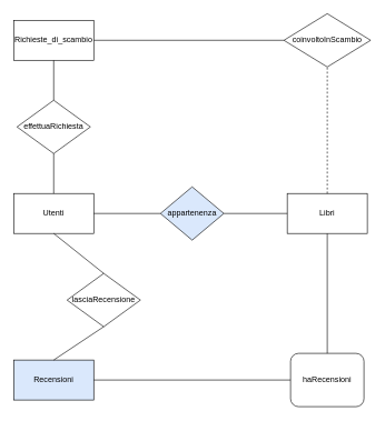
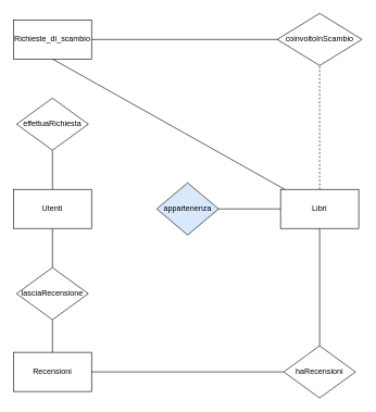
  <mxCell id="0" />
  <mxCell id="1" parent="0" />
  <mxCell id="2" value="Richieste_di_scambio" style="rounded=0;whiteSpace=wrap;html=1;" parent="1" vertex="1"><mxGeometry x="20" y="30" width="120" height="60" as="geometry" /></mxCell>
  <mxCell id="3" value="Utenti" style="rounded=0;whiteSpace=wrap;html=1;" vertex="1" parent="1"><mxGeometry x="20" y="290" width="120" height="60" as="geometry" /></mxCell>
  <mxCell id="4" value="Libri" style="rounded=0;whiteSpace=wrap;html=1;" vertex="1" parent="1"><mxGeometry x="430" y="290" width="120" height="60" as="geometry" /></mxCell>
- <mxCell id="5" value="Recensioni" style="rounded=0;whiteSpace=wrap;html=1;fillColor=#dae8fc;" vertex="1" parent="1"><mxGeometry x="20" y="540" width="120" height="60" as="geometry" /></mxCell>
+ <mxCell id="5" value="Recensioni" style="rounded=0;whiteSpace=wrap;html=1;" vertex="1" parent="1"><mxGeometry x="20" y="540" width="120" height="60" as="geometry" /></mxCell>
  <mxCell id="6" value="appartenenza" style="rhombus;whiteSpace=wrap;html=1;fillColor=#dae8fc;" vertex="1" parent="1"><mxGeometry x="240" y="280" width="95" height="80" as="geometry" /></mxCell>
- <mxCell id="7" value="haRecensioni" style="whiteSpace=wrap;html=1;rounded=1;" vertex="1" parent="1"><mxGeometry x="435" y="530" width="110" height="80" as="geometry" /></mxCell>
- <mxCell id="8" value="lasciaRecensione" style="rhombus;whiteSpace=wrap;html=1;" vertex="1" parent="1"><mxGeometry x="100" y="410" width="110" height="80" as="geometry" /></mxCell>
+ <mxCell id="7" value="haRecensioni" style="rhombus;whiteSpace=wrap;html=1;" vertex="1" parent="1"><mxGeometry x="435" y="530" width="110" height="80" as="geometry" /></mxCell>
+ <mxCell id="8" value="lasciaRecensione" style="rhombus;whiteSpace=wrap;html=1;" vertex="1" parent="1"><mxGeometry x="25" y="410" width="110" height="80" as="geometry" /></mxCell>
  <mxCell id="9" value="effettuaRichiesta" style="rhombus;whiteSpace=wrap;html=1;" vertex="1" parent="1"><mxGeometry x="25" y="150" width="110" height="80" as="geometry" /></mxCell>
  <mxCell id="10" value="coinvoltoInScambio" style="rhombus;whiteSpace=wrap;html=1;" vertex="1" parent="1"><mxGeometry x="425" y="20" width="130" height="80" as="geometry" /></mxCell>
  <mxCell id="11" value="" style="endArrow=none;html=1;rounded=0;exitX=1;exitY=0.5;exitDx=0;exitDy=0;entryX=0;entryY=0.5;entryDx=0;entryDy=0;" edge="1" parent="1" source="2" target="10"><mxGeometry width="50" height="50" relative="1" as="geometry"><mxPoint x="310" y="240" as="sourcePoint" /><mxPoint x="360" y="190" as="targetPoint" /></mxGeometry></mxCell>
  <mxCell id="12" value="" style="endArrow=none;html=1;rounded=0;entryX=0.5;entryY=1;entryDx=0;entryDy=0;exitX=0.5;exitY=0;exitDx=0;exitDy=0;dashed=1;" edge="1" parent="1" source="4" target="10"><mxGeometry width="50" height="50" relative="1" as="geometry"><mxPoint x="310" y="240" as="sourcePoint" /><mxPoint x="360" y="190" as="targetPoint" /></mxGeometry></mxCell>
  <mxCell id="13" value="" style="endArrow=none;html=1;rounded=0;exitX=1;exitY=0.5;exitDx=0;exitDy=0;entryX=0;entryY=0.5;entryDx=0;entryDy=0;" edge="1" parent="1" source="6" target="4"><mxGeometry width="50" height="50" relative="1" as="geometry"><mxPoint x="310" y="240" as="sourcePoint" /><mxPoint x="360" y="190" as="targetPoint" /></mxGeometry></mxCell>
- <mxCell id="14" value="" style="endArrow=none;html=1;rounded=0;exitX=1;exitY=0.5;exitDx=0;exitDy=0;entryX=0;entryY=0.5;entryDx=0;entryDy=0;" edge="1" parent="1" source="3" target="6"><mxGeometry width="50" height="50" relative="1" as="geometry"><mxPoint x="310" y="240" as="sourcePoint" /><mxPoint x="360" y="190" as="targetPoint" /></mxGeometry></mxCell>
  <mxCell id="15" value="" style="endArrow=none;html=1;rounded=0;exitX=0.5;exitY=1;exitDx=0;exitDy=0;entryX=0.5;entryY=0;entryDx=0;entryDy=0;" edge="1" parent="1" source="3" target="8"><mxGeometry width="50" height="50" relative="1" as="geometry"><mxPoint x="270" y="480" as="sourcePoint" /><mxPoint x="320" y="430" as="targetPoint" /></mxGeometry></mxCell>
  <mxCell id="16" value="" style="endArrow=none;html=1;rounded=0;exitX=0.5;exitY=1;exitDx=0;exitDy=0;entryX=0.5;entryY=0;entryDx=0;entryDy=0;" edge="1" parent="1" source="9" target="3"><mxGeometry width="50" height="50" relative="1" as="geometry"><mxPoint x="310" y="240" as="sourcePoint" /><mxPoint x="360" y="190" as="targetPoint" /></mxGeometry></mxCell>
- <mxCell id="17" value="" style="endArrow=none;html=1;rounded=0;exitX=0.5;exitY=1;exitDx=0;exitDy=0;entryX=0.5;entryY=0;entryDx=0;entryDy=0;" edge="1" parent="1" source="2" target="9"><mxGeometry width="50" height="50" relative="1" as="geometry"><mxPoint x="310" y="240" as="sourcePoint" /><mxPoint x="360" y="190" as="targetPoint" /></mxGeometry></mxCell>
+ <mxCell id="17" value="" style="endArrow=none;html=1;rounded=0;exitX=0.5;exitY=1;exitDx=0;exitDy=0;" edge="1" parent="1" source="2" target="4"><mxGeometry width="50" height="50" relative="1" as="geometry"><mxPoint x="310" y="240" as="sourcePoint" /><mxPoint x="360" y="190" as="targetPoint" /></mxGeometry></mxCell>
  <mxCell id="18" value="" style="endArrow=none;html=1;rounded=0;entryX=0.5;entryY=1;entryDx=0;entryDy=0;exitX=0.5;exitY=0;exitDx=0;exitDy=0;" edge="1" parent="1" source="7" target="4"><mxGeometry width="50" height="50" relative="1" as="geometry"><mxPoint x="310" y="330" as="sourcePoint" /><mxPoint x="360" y="280" as="targetPoint" /></mxGeometry></mxCell>
  <mxCell id="19" value="" style="endArrow=none;html=1;rounded=0;exitX=0.5;exitY=1;exitDx=0;exitDy=0;entryX=0.5;entryY=0;entryDx=0;entryDy=0;" edge="1" parent="1" source="8" target="5"><mxGeometry width="50" height="50" relative="1" as="geometry"><mxPoint x="310" y="330" as="sourcePoint" /><mxPoint x="360" y="280" as="targetPoint" /></mxGeometry></mxCell>
  <mxCell id="20" value="" style="endArrow=none;html=1;rounded=0;exitX=1;exitY=0.5;exitDx=0;exitDy=0;entryX=0;entryY=0.5;entryDx=0;entryDy=0;" edge="1" parent="1" source="5" target="7"><mxGeometry width="50" height="50" relative="1" as="geometry"><mxPoint x="310" y="540" as="sourcePoint" /><mxPoint x="360" y="490" as="targetPoint" /></mxGeometry></mxCell>
